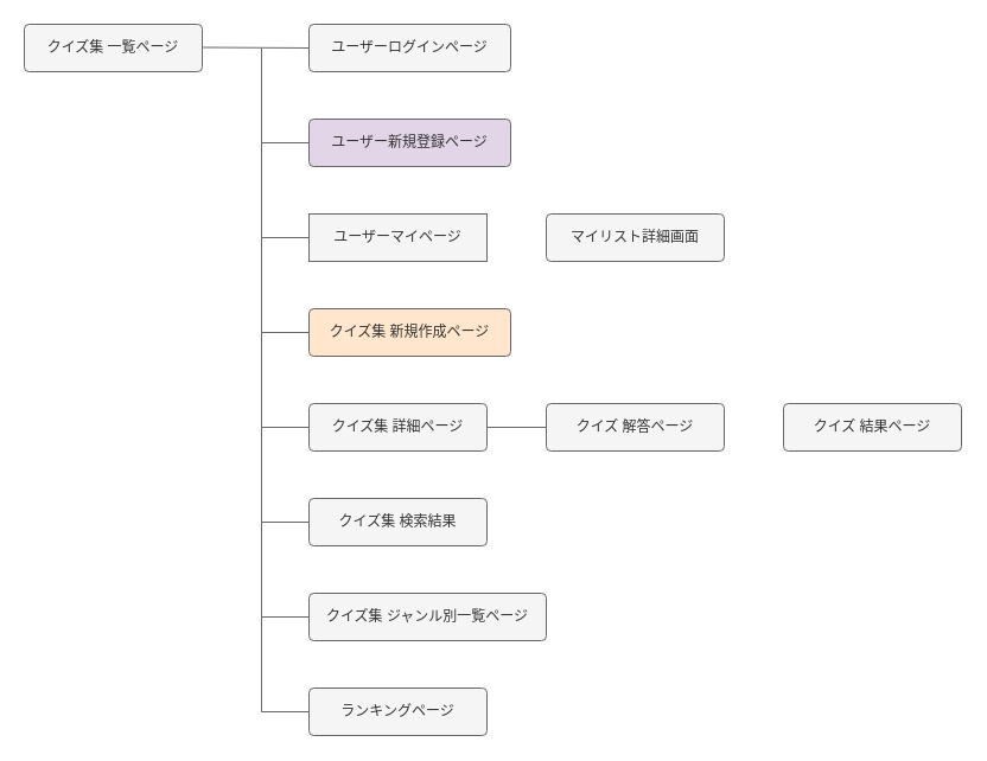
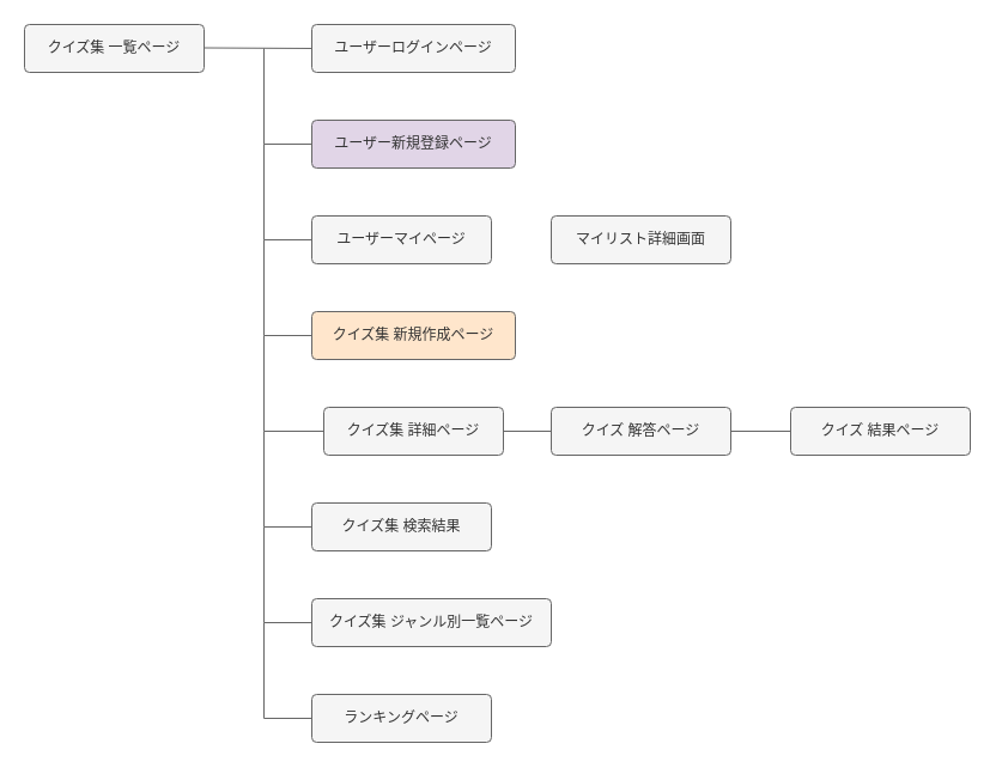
  <mxCell id="0" />
  <mxCell id="1" parent="0" />
  <mxCell id="2" value="クイズ集 一覧ページ" style="rounded=1;arcSize=10;whiteSpace=wrap;html=1;align=center;fontColor=#333333;strokeColor=#666666;fillColor=#f5f5f5;labelBackgroundColor=none;" parent="1" vertex="1"><mxGeometry x="20" y="20" width="150" height="40" as="geometry" /></mxCell>
  <mxCell id="3" value="ユーザーログインページ" style="rounded=1;arcSize=10;whiteSpace=wrap;html=1;align=center;fontColor=#333333;strokeColor=#666666;fillColor=#f5f5f5;labelBackgroundColor=none;" parent="1" vertex="1"><mxGeometry x="260" y="20" width="170" height="40" as="geometry" /></mxCell>
  <mxCell id="4" value="ユーザー新規登録ページ" style="rounded=1;arcSize=10;whiteSpace=wrap;html=1;align=center;fontColor=#333333;strokeColor=#666666;fillColor=#e1d5e7;labelBackgroundColor=none;" parent="1" vertex="1"><mxGeometry x="260" y="100" width="170" height="40" as="geometry" /></mxCell>
- <mxCell id="5" value="ユーザーマイページ" style="arcSize=10;whiteSpace=wrap;html=1;align=center;fontColor=#333333;strokeColor=#666666;fillColor=#f5f5f5;labelBackgroundColor=none;rounded=0;" parent="1" vertex="1"><mxGeometry x="260" y="180" width="150" height="40" as="geometry" /></mxCell>
+ <mxCell id="5" value="ユーザーマイページ" style="rounded=1;arcSize=10;whiteSpace=wrap;html=1;align=center;fontColor=#333333;strokeColor=#666666;fillColor=#f5f5f5;labelBackgroundColor=none;" parent="1" vertex="1"><mxGeometry x="260" y="180" width="150" height="40" as="geometry" /></mxCell>
  <mxCell id="6" value="クイズ集 新規作成ページ" style="rounded=1;arcSize=10;whiteSpace=wrap;html=1;align=center;fontColor=#333333;strokeColor=#666666;fillColor=#ffe6cc;labelBackgroundColor=none;" parent="1" vertex="1"><mxGeometry x="260" y="260" width="170" height="40" as="geometry" /></mxCell>
- <mxCell id="7" value="クイズ集 詳細ページ" style="rounded=1;arcSize=10;whiteSpace=wrap;html=1;align=center;fontColor=#333333;strokeColor=#666666;fillColor=#f5f5f5;labelBackgroundColor=none;" parent="1" vertex="1"><mxGeometry x="260" y="340" width="150" height="40" as="geometry" /></mxCell>
+ <mxCell id="7" value="クイズ集 詳細ページ" style="rounded=1;arcSize=10;whiteSpace=wrap;html=1;align=center;fontColor=#333333;strokeColor=#666666;fillColor=#f5f5f5;labelBackgroundColor=none;" parent="1" vertex="1"><mxGeometry x="270" y="340" width="150" height="40" as="geometry" /></mxCell>
  <mxCell id="8" value="クイズ集 検索結果" style="rounded=1;arcSize=10;whiteSpace=wrap;html=1;align=center;fontColor=#333333;strokeColor=#666666;fillColor=#f5f5f5;labelBackgroundColor=none;" parent="1" vertex="1"><mxGeometry x="260" y="420" width="150" height="40" as="geometry" /></mxCell>
  <mxCell id="9" value="クイズ集 ジャンル別一覧ページ" style="rounded=1;arcSize=10;whiteSpace=wrap;html=1;align=center;fontColor=#333333;strokeColor=#666666;fillColor=#f5f5f5;labelBackgroundColor=none;" parent="1" vertex="1"><mxGeometry x="260" y="500" width="200" height="40" as="geometry" /></mxCell>
  <mxCell id="10" value="ランキングページ" style="rounded=1;arcSize=10;whiteSpace=wrap;html=1;align=center;fontColor=#333333;strokeColor=#666666;fillColor=#f5f5f5;labelBackgroundColor=none;" parent="1" vertex="1"><mxGeometry x="260" y="580" width="150" height="40" as="geometry" /></mxCell>
  <mxCell id="11" value="" style="endArrow=none;html=1;rounded=0;fontColor=#000000;strokeColor=#666666;elbow=vertical;labelBackgroundColor=none;fillColor=#f5f5f5;" parent="1" edge="1"><mxGeometry relative="1" as="geometry"><mxPoint x="170" y="39.5" as="sourcePoint" /><mxPoint x="260" y="40" as="targetPoint" /></mxGeometry></mxCell>
  <mxCell id="12" value="" style="endArrow=none;html=1;rounded=0;fontColor=#000000;strokeColor=#666666;elbow=vertical;entryX=0;entryY=0.5;entryDx=0;entryDy=0;edgeStyle=orthogonalEdgeStyle;labelBackgroundColor=none;fillColor=#f5f5f5;" parent="1" target="4" edge="1"><mxGeometry relative="1" as="geometry"><mxPoint x="220" y="40" as="sourcePoint" /><mxPoint x="370" y="170" as="targetPoint" /><Array as="points"><mxPoint x="220" y="120" /></Array></mxGeometry></mxCell>
  <mxCell id="13" value="" style="endArrow=none;html=1;rounded=0;fontColor=#000000;strokeColor=#666666;elbow=vertical;edgeStyle=orthogonalEdgeStyle;entryX=0;entryY=0.5;entryDx=0;entryDy=0;labelBackgroundColor=none;fillColor=#f5f5f5;" parent="1" target="5" edge="1"><mxGeometry relative="1" as="geometry"><mxPoint x="220" y="120" as="sourcePoint" /><mxPoint x="370" y="170" as="targetPoint" /><Array as="points"><mxPoint x="220" y="200" /></Array></mxGeometry></mxCell>
  <mxCell id="14" value="" style="endArrow=none;html=1;rounded=0;fontColor=#000000;strokeColor=#666666;elbow=vertical;entryX=0;entryY=0.5;entryDx=0;entryDy=0;edgeStyle=orthogonalEdgeStyle;labelBackgroundColor=none;fillColor=#f5f5f5;" parent="1" target="6" edge="1"><mxGeometry relative="1" as="geometry"><mxPoint x="220" y="200" as="sourcePoint" /><mxPoint x="370" y="250" as="targetPoint" /><Array as="points"><mxPoint x="220" y="280" /></Array></mxGeometry></mxCell>
  <mxCell id="15" value="" style="endArrow=none;html=1;rounded=0;fontColor=#000000;strokeColor=#666666;elbow=vertical;entryX=0;entryY=0.5;entryDx=0;entryDy=0;edgeStyle=orthogonalEdgeStyle;labelBackgroundColor=none;fillColor=#f5f5f5;" parent="1" target="7" edge="1"><mxGeometry relative="1" as="geometry"><mxPoint x="220" y="280" as="sourcePoint" /><mxPoint x="370" y="360" as="targetPoint" /><Array as="points"><mxPoint x="220" y="360" /></Array></mxGeometry></mxCell>
  <mxCell id="16" value="" style="endArrow=none;html=1;rounded=0;fontColor=#000000;strokeColor=#666666;elbow=vertical;entryX=0;entryY=0.5;entryDx=0;entryDy=0;edgeStyle=orthogonalEdgeStyle;labelBackgroundColor=none;fillColor=#f5f5f5;" parent="1" edge="1"><mxGeometry relative="1" as="geometry"><mxPoint x="220" y="360" as="sourcePoint" /><mxPoint x="260" y="440" as="targetPoint" /><Array as="points"><mxPoint x="220" y="440" /></Array></mxGeometry></mxCell>
  <mxCell id="17" value="" style="endArrow=none;html=1;rounded=0;fontColor=#000000;strokeColor=#666666;elbow=vertical;entryX=0;entryY=0.5;entryDx=0;entryDy=0;edgeStyle=orthogonalEdgeStyle;labelBackgroundColor=none;fillColor=#f5f5f5;" parent="1" edge="1"><mxGeometry relative="1" as="geometry"><mxPoint x="220" y="440" as="sourcePoint" /><mxPoint x="260" y="520" as="targetPoint" /><Array as="points"><mxPoint x="220" y="520" /></Array></mxGeometry></mxCell>
  <mxCell id="18" value="" style="endArrow=none;html=1;rounded=0;fontColor=#000000;strokeColor=#666666;elbow=vertical;entryX=0;entryY=0.5;entryDx=0;entryDy=0;edgeStyle=orthogonalEdgeStyle;labelBackgroundColor=none;fillColor=#f5f5f5;" parent="1" edge="1"><mxGeometry relative="1" as="geometry"><mxPoint x="220" y="520" as="sourcePoint" /><mxPoint x="260" y="600" as="targetPoint" /><Array as="points"><mxPoint x="220" y="600" /></Array></mxGeometry></mxCell>
  <mxCell id="19" value="クイズ 解答ページ" style="rounded=1;arcSize=10;whiteSpace=wrap;html=1;align=center;fontColor=#333333;strokeColor=#666666;fillColor=#f5f5f5;labelBackgroundColor=none;" parent="1" vertex="1"><mxGeometry x="460" y="340" width="150" height="40" as="geometry" /></mxCell>
  <mxCell id="20" value="クイズ 結果ページ" style="rounded=1;arcSize=10;whiteSpace=wrap;html=1;align=center;fontColor=#333333;strokeColor=#666666;fillColor=#f5f5f5;labelBackgroundColor=none;" parent="1" vertex="1"><mxGeometry x="660" y="340" width="150" height="40" as="geometry" /></mxCell>
  <mxCell id="21" value="" style="endArrow=none;html=1;rounded=0;fontColor=#000000;strokeColor=#666666;elbow=vertical;exitX=1;exitY=0.5;exitDx=0;exitDy=0;entryX=0;entryY=0.5;entryDx=0;entryDy=0;labelBackgroundColor=none;fillColor=#f5f5f5;" parent="1" source="7" target="19" edge="1"><mxGeometry relative="1" as="geometry"><mxPoint x="470" y="280" as="sourcePoint" /><mxPoint x="630" y="280" as="targetPoint" /></mxGeometry></mxCell>
+ <mxCell id="22" value="" style="endArrow=none;html=1;rounded=0;fontColor=#000000;strokeColor=#666666;elbow=vertical;exitX=1;exitY=0.5;exitDx=0;exitDy=0;entryX=0;entryY=0.5;entryDx=0;entryDy=0;labelBackgroundColor=none;fillColor=#f5f5f5;" parent="1" source="19" target="20" edge="1"><mxGeometry relative="1" as="geometry"><mxPoint x="470" y="280" as="sourcePoint" /><mxPoint x="630" y="280" as="targetPoint" /></mxGeometry></mxCell>
  <mxCell id="23" value="マイリスト詳細画面" style="rounded=1;arcSize=10;whiteSpace=wrap;html=1;align=center;fontColor=#333333;strokeColor=#666666;fillColor=#f5f5f5;labelBackgroundColor=none;" vertex="1" parent="1"><mxGeometry x="460" y="180" width="150" height="40" as="geometry" /></mxCell>
